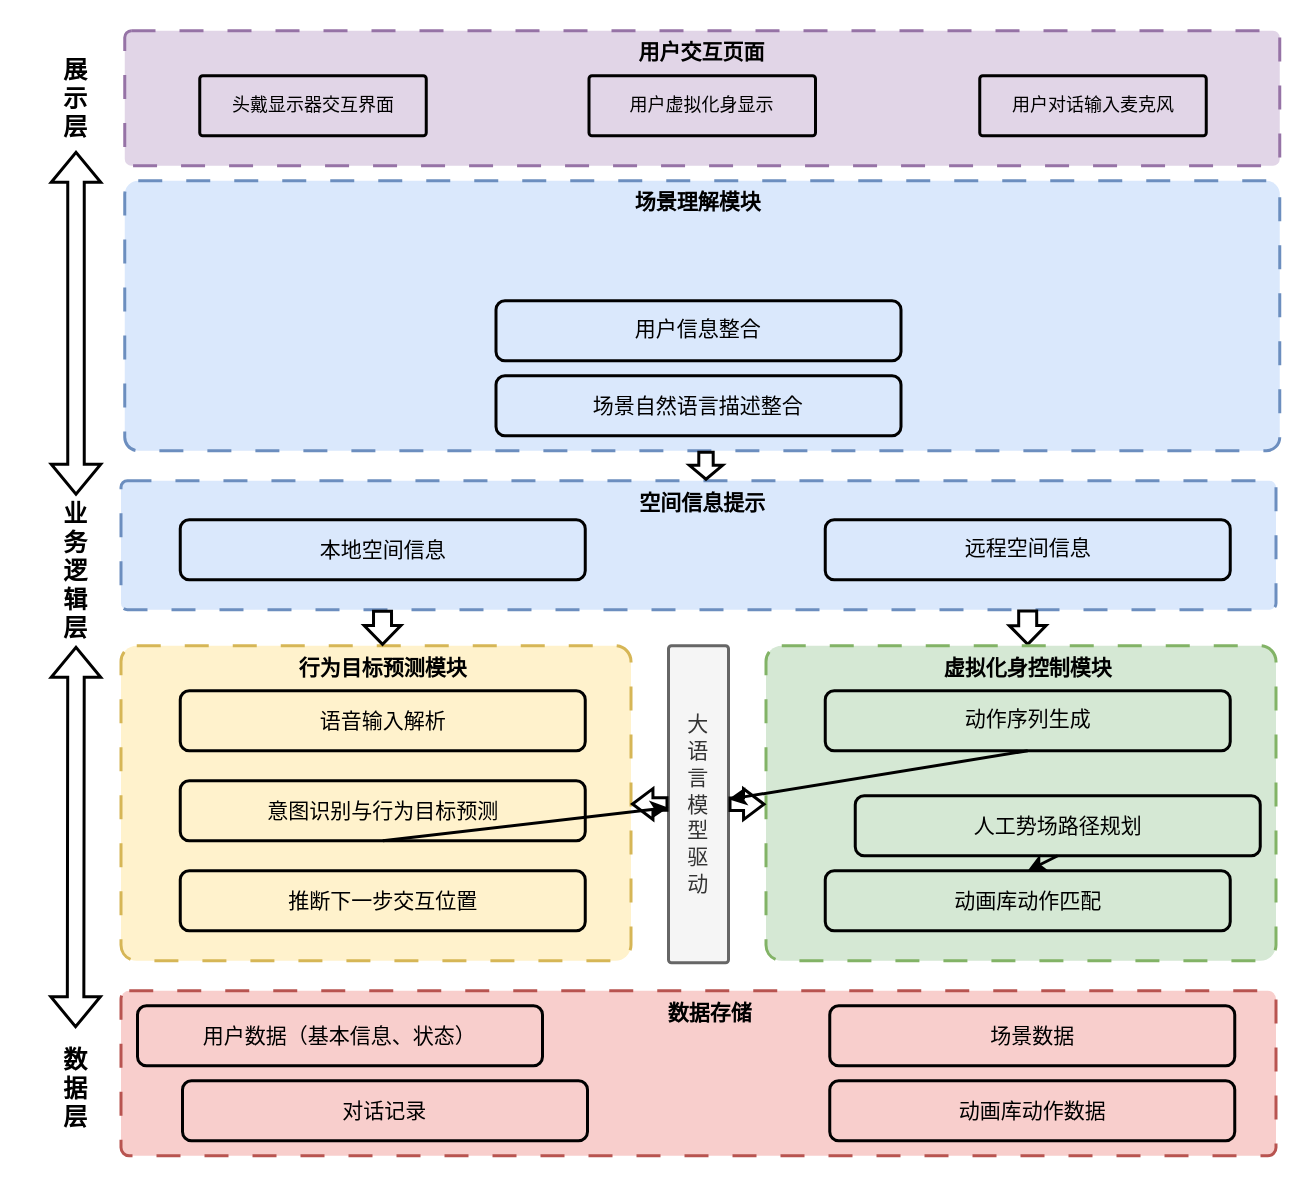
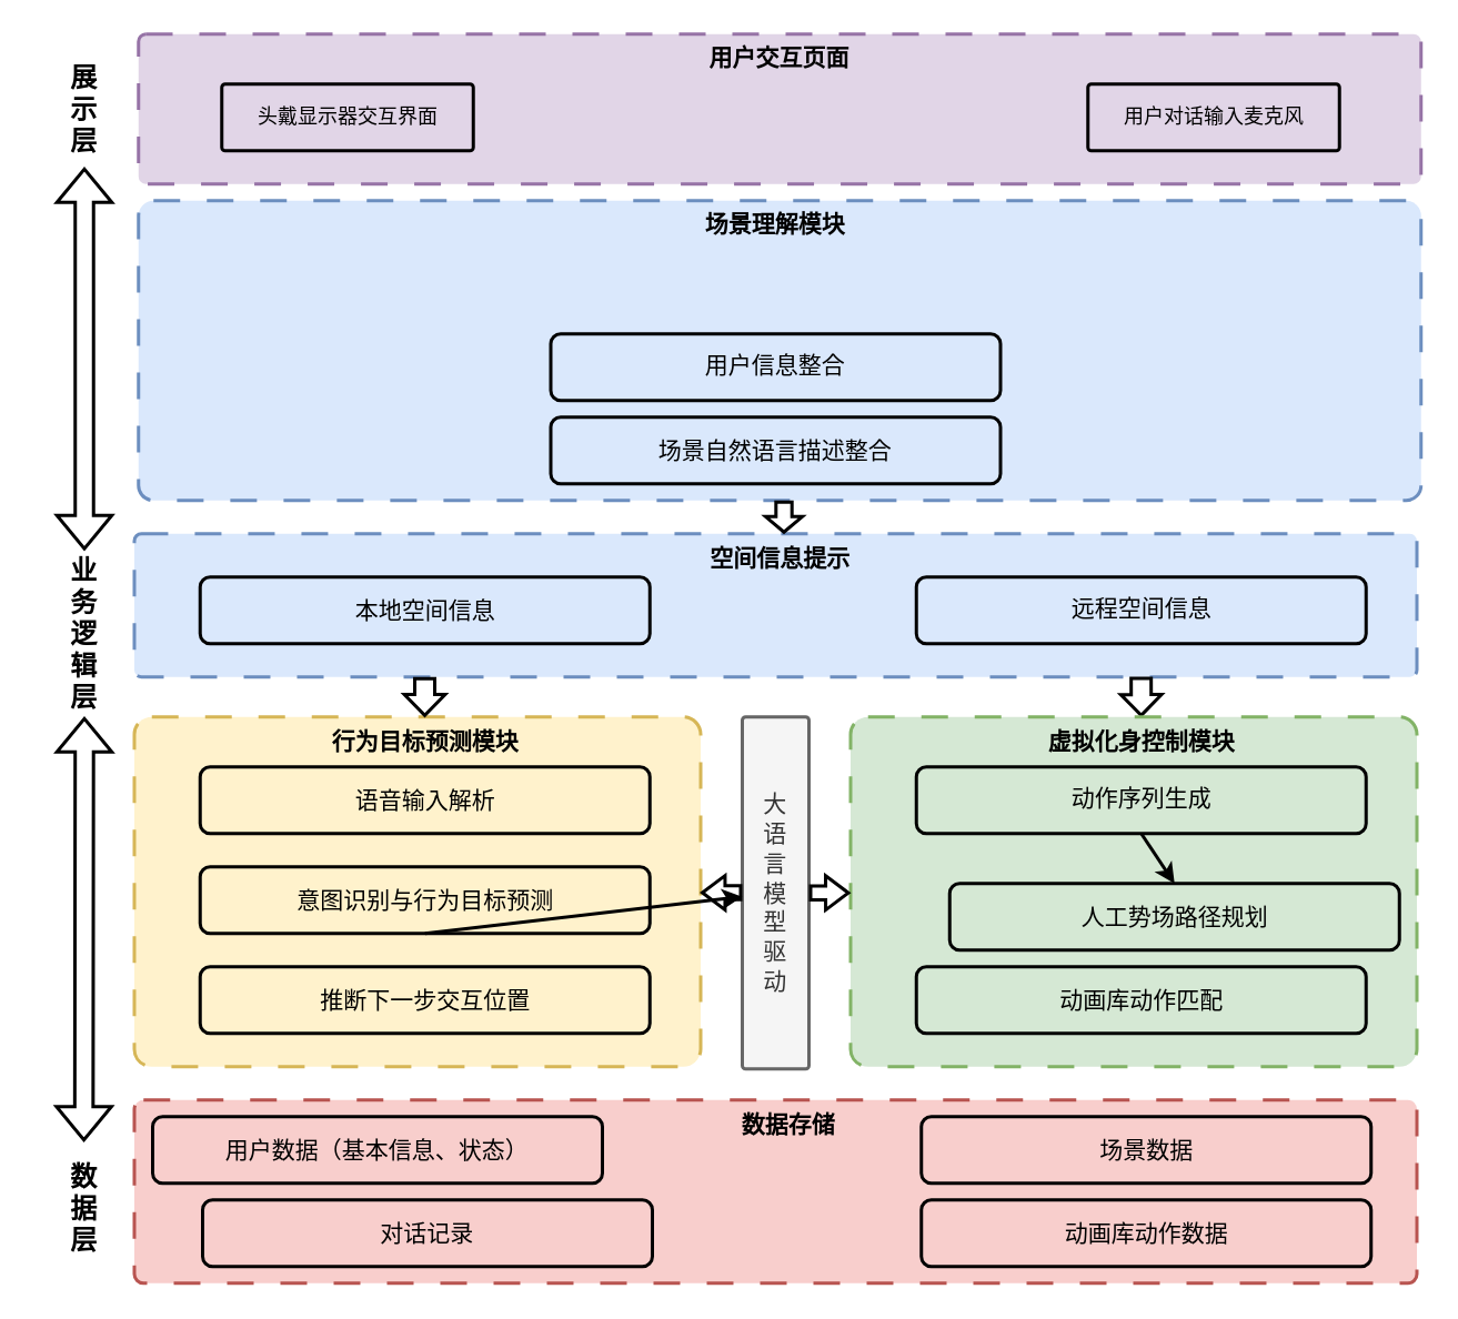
  <mxCell id="0" />
  <mxCell id="1" parent="0" />
  <mxCell id="2" value="" style="rounded=1;whiteSpace=wrap;html=1;arcSize=5;fillColor=#fff2cc;strokeColor=#d6b656;strokeWidth=2;dashed=1;dashPattern=8 8;" parent="1" vertex="1"><mxGeometry x="80" y="430" width="340" height="210" as="geometry" /></mxCell>
  <mxCell id="3" value="" style="rounded=1;whiteSpace=wrap;html=1;arcSize=5;fillColor=#dae8fc;strokeColor=#6c8ebf;strokeWidth=2;dashed=1;dashPattern=8 8;" parent="1" vertex="1"><mxGeometry x="80" y="320" width="770" height="86" as="geometry" /></mxCell>
  <mxCell id="4" value="&lt;span style=&quot;font-size: 14px;&quot;&gt;&lt;font face=&quot;黑体&quot;&gt;大&lt;/font&gt;&lt;/span&gt;&lt;div&gt;&lt;span style=&quot;font-size: 14px;&quot;&gt;&lt;font face=&quot;黑体&quot;&gt;语&lt;/font&gt;&lt;/span&gt;&lt;/div&gt;&lt;div&gt;&lt;span style=&quot;font-size: 14px;&quot;&gt;&lt;font face=&quot;黑体&quot;&gt;言&lt;/font&gt;&lt;/span&gt;&lt;/div&gt;&lt;div&gt;&lt;span style=&quot;font-size: 14px;&quot;&gt;&lt;font face=&quot;黑体&quot;&gt;模&lt;/font&gt;&lt;/span&gt;&lt;/div&gt;&lt;div&gt;&lt;span style=&quot;font-size: 14px;&quot;&gt;&lt;font face=&quot;黑体&quot;&gt;型&lt;/font&gt;&lt;/span&gt;&lt;/div&gt;&lt;div&gt;&lt;span style=&quot;font-size: 14px;&quot;&gt;&lt;font face=&quot;黑体&quot;&gt;驱&lt;/font&gt;&lt;/span&gt;&lt;/div&gt;&lt;div&gt;&lt;span style=&quot;font-size: 14px;&quot;&gt;&lt;font face=&quot;黑体&quot;&gt;动&lt;/font&gt;&lt;/span&gt;&lt;/div&gt;" style="rounded=1;arcSize=5;whiteSpace=wrap;html=1;horizontal=1;strokeWidth=2;fillColor=#f5f5f5;fontColor=#333333;strokeColor=#666666;" parent="1" vertex="1"><mxGeometry x="445" y="430" width="40" height="211.31" as="geometry" /></mxCell>
  <mxCell id="5" value="" style="rounded=1;arcSize=5;whiteSpace=wrap;html=1;fillColor=#e1d5e7;strokeWidth=2;dashed=1;dashPattern=8 8;strokeColor=#9673a6;" parent="1" vertex="1"><mxGeometry x="82.5" y="20" width="770" height="90" as="geometry" /></mxCell>
  <mxCell id="6" value="&lt;b&gt;&lt;font face=&quot;黑体&quot; style=&quot;font-size: 14px;&quot;&gt;用户交互页面&lt;/font&gt;&lt;/b&gt;" style="text;html=1;align=center;verticalAlign=middle;whiteSpace=wrap;rounded=0;strokeWidth=2;" parent="1" vertex="1"><mxGeometry x="410" y="20" width="115" height="30" as="geometry" /></mxCell>
  <mxCell id="7" value="&lt;font face=&quot;黑体&quot;&gt;头戴显示器交互界面&lt;/font&gt;" style="rounded=1;arcSize=5;whiteSpace=wrap;html=1;fillColor=none;strokeWidth=2;" parent="1" vertex="1"><mxGeometry x="132.5" y="50" width="151" height="40" as="geometry" /></mxCell>
- <mxCell id="8" value="&lt;font face=&quot;黑体&quot;&gt;用户虚拟化身显示&lt;/font&gt;" style="rounded=1;arcSize=5;whiteSpace=wrap;html=1;fillColor=none;strokeWidth=2;" parent="1" vertex="1"><mxGeometry x="392" y="50" width="151" height="40" as="geometry" /></mxCell>
  <mxCell id="9" value="&lt;font face=&quot;黑体&quot;&gt;用户对话输入麦克风&lt;/font&gt;" style="rounded=1;arcSize=5;whiteSpace=wrap;html=1;fillColor=none;strokeWidth=2;" parent="1" vertex="1"><mxGeometry x="652.5" y="50" width="151" height="40" as="geometry" /></mxCell>
  <mxCell id="10" value="" style="rounded=1;whiteSpace=wrap;html=1;arcSize=5;fillColor=#dae8fc;strokeColor=#6c8ebf;strokeWidth=2;dashed=1;dashPattern=8 8;" parent="1" vertex="1"><mxGeometry x="82.5" y="120" width="770" height="180" as="geometry" /></mxCell>
  <mxCell id="11" value="&lt;font face=&quot;黑体&quot; style=&quot;font-size: 14px;&quot;&gt;&lt;b&gt;场景理解模块&lt;/b&gt;&lt;/font&gt;" style="text;html=1;align=center;verticalAlign=middle;whiteSpace=wrap;rounded=0;strokeWidth=2;" parent="1" vertex="1"><mxGeometry x="405" y="120" width="120" height="30" as="geometry" /></mxCell>
  <mxCell id="12" value="&lt;font face=&quot;黑体&quot; style=&quot;font-size: 14px;&quot;&gt;用户信息整合&lt;/font&gt;" style="rounded=1;whiteSpace=wrap;html=1;fillColor=none;strokeWidth=2;" parent="1" vertex="1"><mxGeometry x="330" y="200" width="270" height="40" as="geometry" /></mxCell>
  <mxCell id="13" value="&lt;span style=&quot;font-size: 14px;&quot;&gt;&lt;font face=&quot;黑体&quot;&gt;场景自然语言描述整合&lt;/font&gt;&lt;/span&gt;" style="rounded=1;whiteSpace=wrap;html=1;fillColor=none;strokeWidth=2;" parent="1" vertex="1"><mxGeometry x="330" y="250" width="270" height="40" as="geometry" /></mxCell>
  <mxCell id="14" value="" style="shape=flexArrow;endArrow=classic;html=1;rounded=0;entryX=0.5;entryY=0;entryDx=0;entryDy=0;width=11;endSize=3.475;endWidth=10.5;exitX=0.785;exitY=0.998;exitDx=0;exitDy=0;exitPerimeter=0;strokeWidth=2;" parent="1" source="3" target="29" edge="1"><mxGeometry width="50" height="50" relative="1" as="geometry"><mxPoint x="684" y="406" as="sourcePoint" /><mxPoint x="684.25" y="466" as="targetPoint" /></mxGeometry></mxCell>
  <mxCell id="15" value="&lt;font style=&quot;font-size: 14px;&quot;&gt;本地空间信息&lt;/font&gt;" style="rounded=1;whiteSpace=wrap;html=1;fillColor=none;strokeWidth=2;" parent="1" vertex="1"><mxGeometry x="119.5" y="346" width="270" height="40" as="geometry" /></mxCell>
  <mxCell id="16" value="&lt;font face=&quot;黑体&quot; style=&quot;font-size: 14px;&quot;&gt;远程空间信息&lt;/font&gt;" style="rounded=1;whiteSpace=wrap;html=1;fillColor=none;strokeWidth=2;" parent="1" vertex="1"><mxGeometry x="549.5" y="346" width="270" height="40" as="geometry" /></mxCell>
  <mxCell id="17" value="&lt;span style=&quot;font-size: 14px;&quot;&gt;&lt;b&gt;&lt;font face=&quot;黑体&quot;&gt;空间信息提示&lt;/font&gt;&lt;/b&gt;&lt;/span&gt;" style="text;html=1;align=center;verticalAlign=middle;whiteSpace=wrap;rounded=0;strokeWidth=2;" parent="1" vertex="1"><mxGeometry x="407.5" y="320" width="120" height="30" as="geometry" /></mxCell>
  <mxCell id="18" value="&lt;font style=&quot;font-size: 14px;&quot;&gt;语音输入解析&lt;/font&gt;" style="rounded=1;whiteSpace=wrap;html=1;fillColor=none;strokeWidth=2;" parent="1" vertex="1"><mxGeometry x="119.5" y="460" width="270" height="40" as="geometry" /></mxCell>
  <mxCell id="19" value="&lt;span style=&quot;font-size: 14px;&quot;&gt;&lt;font face=&quot;黑体&quot;&gt;意图识别与行为目标预测&lt;/font&gt;&lt;/span&gt;" style="rounded=1;whiteSpace=wrap;html=1;fillColor=none;strokeWidth=2;" parent="1" vertex="1"><mxGeometry x="119.5" y="520" width="270" height="40" as="geometry" /></mxCell>
  <mxCell id="20" value="&lt;span style=&quot;font-size: 14px;&quot;&gt;&lt;font face=&quot;黑体&quot;&gt;推断下一步交互位置&lt;/font&gt;&lt;/span&gt;" style="rounded=1;whiteSpace=wrap;html=1;fillColor=none;strokeWidth=2;" parent="1" vertex="1"><mxGeometry x="119.5" y="580" width="270" height="40" as="geometry" /></mxCell>
  <mxCell id="21" value="" style="endArrow=classic;html=1;rounded=0;exitX=0.5;exitY=1;exitDx=0;exitDy=0;strokeWidth=2;" parent="1" source="19" target="4" edge="1"><mxGeometry width="50" height="50" relative="1" as="geometry"><mxPoint x="320" y="520" as="sourcePoint" /><mxPoint x="370" y="470" as="targetPoint" /></mxGeometry></mxCell>
  <mxCell id="22" value="&lt;span style=&quot;font-size: 14px;&quot;&gt;&lt;b&gt;&lt;font face=&quot;黑体&quot;&gt;行为目标预测模块&lt;/font&gt;&lt;/b&gt;&lt;/span&gt;" style="text;html=1;align=center;verticalAlign=middle;whiteSpace=wrap;rounded=0;strokeWidth=2;" parent="1" vertex="1"><mxGeometry x="194.5" y="430" width="120" height="30" as="geometry" /></mxCell>
  <mxCell id="23" value="" style="rounded=1;whiteSpace=wrap;html=1;arcSize=5;fillColor=#d5e8d4;strokeColor=#82b366;strokeWidth=2;dashed=1;dashPattern=8 8;" parent="1" vertex="1"><mxGeometry x="510" y="430" width="340" height="210" as="geometry" /></mxCell>
  <mxCell id="24" value="&lt;font face=&quot;黑体&quot; style=&quot;font-size: 14px;&quot;&gt;动作序列生成&lt;/font&gt;" style="rounded=1;whiteSpace=wrap;html=1;fillColor=none;strokeWidth=2;" parent="1" vertex="1"><mxGeometry x="549.5" y="460" width="270" height="40" as="geometry" /></mxCell>
  <mxCell id="25" value="&lt;span style=&quot;font-size: 14px;&quot;&gt;&lt;font face=&quot;黑体&quot;&gt;人工势场路径规划&lt;/font&gt;&lt;/span&gt;" style="rounded=1;whiteSpace=wrap;html=1;fillColor=none;strokeWidth=2;" parent="1" vertex="1"><mxGeometry x="569.5" y="530" width="270" height="40" as="geometry" /></mxCell>
  <mxCell id="26" value="&lt;span style=&quot;font-size: 14px;&quot;&gt;&lt;font face=&quot;黑体&quot;&gt;动画库动作匹配&lt;/font&gt;&lt;/span&gt;" style="rounded=1;whiteSpace=wrap;html=1;fillColor=none;strokeWidth=2;" parent="1" vertex="1"><mxGeometry x="549.5" y="580" width="270" height="40" as="geometry" /></mxCell>
- <mxCell id="27" value="" style="endArrow=classic;html=1;rounded=0;exitX=0.5;exitY=1;exitDx=0;exitDy=0;strokeWidth=2;" parent="1" source="24" target="4" edge="1"><mxGeometry width="50" height="50" relative="1" as="geometry"><mxPoint x="650" y="570" as="sourcePoint" /><mxPoint x="700" y="520" as="targetPoint" /></mxGeometry></mxCell>
- <mxCell id="28" value="" style="endArrow=classic;html=1;rounded=0;exitX=0.5;exitY=1;exitDx=0;exitDy=0;entryX=0.5;entryY=0;entryDx=0;entryDy=0;strokeWidth=2;" parent="1" source="25" target="26" edge="1"><mxGeometry width="50" height="50" relative="1" as="geometry"><mxPoint x="750" y="520" as="sourcePoint" /><mxPoint x="800" y="470" as="targetPoint" /></mxGeometry></mxCell>
+ <mxCell id="27" value="" style="endArrow=classic;html=1;rounded=0;exitX=0.5;exitY=1;exitDx=0;exitDy=0;entryX=0.5;entryY=0;entryDx=0;entryDy=0;strokeWidth=2;" parent="1" source="24" target="25" edge="1"><mxGeometry width="50" height="50" relative="1" as="geometry"><mxPoint x="650" y="570" as="sourcePoint" /><mxPoint x="700" y="520" as="targetPoint" /></mxGeometry></mxCell>
  <mxCell id="29" value="&lt;span style=&quot;font-size: 14px;&quot;&gt;&lt;b&gt;&lt;font face=&quot;黑体&quot;&gt;虚拟化身控制模块&lt;/font&gt;&lt;/b&gt;&lt;/span&gt;" style="text;html=1;align=center;verticalAlign=middle;whiteSpace=wrap;rounded=0;strokeWidth=2;" parent="1" vertex="1"><mxGeometry x="624.5" y="430" width="120" height="30" as="geometry" /></mxCell>
  <mxCell id="30" value="" style="shape=flexArrow;endArrow=classic;html=1;rounded=0;exitX=1;exitY=0.5;exitDx=0;exitDy=0;width=7.297;endSize=3.878;endWidth=10.19;entryX=-0.001;entryY=0.503;entryDx=0;entryDy=0;entryPerimeter=0;strokeWidth=2;" parent="1" source="4" target="23" edge="1"><mxGeometry width="50" height="50" relative="1" as="geometry"><mxPoint x="500.62" y="538.677" as="sourcePoint" /><mxPoint x="510" y="535" as="targetPoint" /></mxGeometry></mxCell>
  <mxCell id="31" value="" style="shape=flexArrow;endArrow=classic;html=1;rounded=0;exitX=1;exitY=0.5;exitDx=0;exitDy=0;entryX=0;entryY=0.504;entryDx=0;entryDy=0;entryPerimeter=0;width=7.297;endSize=3.878;endWidth=10.19;strokeWidth=2;" parent="1" edge="1"><mxGeometry width="50" height="50" relative="1" as="geometry"><mxPoint x="445" y="535.52" as="sourcePoint" /><mxPoint x="420" y="535.52" as="targetPoint" /></mxGeometry></mxCell>
  <mxCell id="32" value="" style="shape=flexArrow;endArrow=classic;html=1;rounded=0;entryX=0.5;entryY=0;entryDx=0;entryDy=0;width=11;endSize=3.475;endWidth=10.5;strokeWidth=2;" parent="1" edge="1"><mxGeometry width="50" height="50" relative="1" as="geometry"><mxPoint x="254.35" y="406" as="sourcePoint" /><mxPoint x="254.35" y="430" as="targetPoint" /></mxGeometry></mxCell>
  <mxCell id="33" value="" style="shape=flexArrow;endArrow=classic;html=1;rounded=0;width=8.6;endSize=2.422;endWidth=10.5;strokeWidth=2;" parent="1" edge="1"><mxGeometry width="50" height="50" relative="1" as="geometry"><mxPoint x="470" y="300" as="sourcePoint" /><mxPoint x="470" y="320" as="targetPoint" /></mxGeometry></mxCell>
  <mxCell id="34" value="" style="rounded=1;arcSize=5;whiteSpace=wrap;html=1;fillColor=#f8cecc;strokeWidth=2;dashed=1;dashPattern=8 8;strokeColor=#b85450;" parent="1" vertex="1"><mxGeometry x="80" y="660" width="770" height="110" as="geometry" /></mxCell>
  <mxCell id="35" value="&lt;span style=&quot;font-size: 14px;&quot;&gt;&lt;font face=&quot;黑体&quot;&gt;用户数据（基本信息、状态）&lt;/font&gt;&lt;/span&gt;" style="rounded=1;whiteSpace=wrap;html=1;strokeWidth=2;fillColor=none;" parent="1" vertex="1"><mxGeometry x="91" y="670" width="270" height="40" as="geometry" /></mxCell>
  <mxCell id="36" value="&lt;span style=&quot;font-size: 14px;&quot;&gt;&lt;font face=&quot;黑体&quot;&gt;对话记录&lt;/font&gt;&lt;/span&gt;" style="rounded=1;whiteSpace=wrap;html=1;strokeWidth=2;fillColor=none;" parent="1" vertex="1"><mxGeometry x="121" y="720" width="270" height="40" as="geometry" /></mxCell>
  <mxCell id="37" value="&lt;span style=&quot;font-size: 14px;&quot;&gt;&lt;font face=&quot;黑体&quot;&gt;场景数据&lt;/font&gt;&lt;/span&gt;" style="rounded=1;whiteSpace=wrap;html=1;strokeWidth=2;fillColor=none;" parent="1" vertex="1"><mxGeometry x="552.5" y="670" width="270" height="40" as="geometry" /></mxCell>
  <mxCell id="38" value="&lt;span style=&quot;font-size: 14px;&quot;&gt;&lt;font face=&quot;黑体&quot;&gt;动画库动作数据&lt;/font&gt;&lt;/span&gt;" style="rounded=1;whiteSpace=wrap;html=1;strokeWidth=2;fillColor=none;" parent="1" vertex="1"><mxGeometry x="552.5" y="720" width="270" height="40" as="geometry" /></mxCell>
  <mxCell id="39" value="&lt;span style=&quot;font-size: 14px;&quot;&gt;&lt;b&gt;&lt;font face=&quot;黑体&quot;&gt;数据存储&lt;/font&gt;&lt;/b&gt;&lt;/span&gt;" style="text;html=1;align=center;verticalAlign=middle;whiteSpace=wrap;rounded=0;strokeWidth=2;" parent="1" vertex="1"><mxGeometry x="413" y="660" width="120" height="30" as="geometry" /></mxCell>
  <mxCell id="40" value="&lt;font style=&quot;font-size: 16px;&quot;&gt;&lt;b style=&quot;&quot;&gt;展&lt;/b&gt;&lt;/font&gt;&lt;div&gt;&lt;font style=&quot;font-size: 16px;&quot;&gt;&lt;b&gt;示&lt;/b&gt;&lt;/font&gt;&lt;/div&gt;&lt;div&gt;&lt;font style=&quot;font-size: 16px;&quot;&gt;&lt;b style=&quot;&quot;&gt;层&lt;/b&gt;&lt;/font&gt;&lt;/div&gt;" style="text;html=1;align=center;verticalAlign=middle;whiteSpace=wrap;rounded=0;strokeWidth=2;" parent="1" vertex="1"><mxGeometry x="20" y="30" width="60" height="70" as="geometry" /></mxCell>
  <mxCell id="41" value="&lt;b style=&quot;&quot;&gt;&lt;font face=&quot;黑体&quot; style=&quot;font-size: 16px;&quot;&gt;数&lt;/font&gt;&lt;/b&gt;&lt;div&gt;&lt;b&gt;&lt;font face=&quot;黑体&quot; style=&quot;font-size: 16px;&quot;&gt;据&lt;/font&gt;&lt;/b&gt;&lt;/div&gt;&lt;div&gt;&lt;b style=&quot;&quot;&gt;&lt;font face=&quot;黑体&quot; style=&quot;font-size: 16px;&quot;&gt;层&lt;/font&gt;&lt;/b&gt;&lt;/div&gt;" style="text;html=1;align=center;verticalAlign=middle;whiteSpace=wrap;rounded=0;strokeWidth=2;" parent="1" vertex="1"><mxGeometry x="20" y="690" width="60" height="70" as="geometry" /></mxCell>
  <mxCell id="42" value="&lt;b style=&quot;&quot;&gt;&lt;font face=&quot;黑体&quot; style=&quot;font-size: 16px;&quot;&gt;业&lt;/font&gt;&lt;/b&gt;&lt;div&gt;&lt;b&gt;&lt;font face=&quot;黑体&quot; style=&quot;font-size: 16px;&quot;&gt;务&lt;/font&gt;&lt;/b&gt;&lt;/div&gt;&lt;div&gt;&lt;b&gt;&lt;font face=&quot;黑体&quot; style=&quot;font-size: 16px;&quot;&gt;逻&lt;/font&gt;&lt;/b&gt;&lt;/div&gt;&lt;div&gt;&lt;b&gt;&lt;font face=&quot;黑体&quot; style=&quot;font-size: 16px;&quot;&gt;辑&lt;/font&gt;&lt;/b&gt;&lt;/div&gt;&lt;div&gt;&lt;b style=&quot;&quot;&gt;&lt;font face=&quot;黑体&quot; style=&quot;font-size: 16px;&quot;&gt;层&lt;/font&gt;&lt;/b&gt;&lt;/div&gt;" style="text;html=1;align=center;verticalAlign=middle;whiteSpace=wrap;rounded=0;strokeWidth=2;" parent="1" vertex="1"><mxGeometry x="20" y="345" width="60" height="70" as="geometry" /></mxCell>
  <mxCell id="43" value="" style="shape=flexArrow;endArrow=classic;startArrow=classic;html=1;rounded=0;strokeWidth=2;" parent="1" edge="1"><mxGeometry width="100" height="100" relative="1" as="geometry"><mxPoint x="50" y="330" as="sourcePoint" /><mxPoint x="50" y="100" as="targetPoint" /></mxGeometry></mxCell>
  <mxCell id="44" value="" style="shape=flexArrow;endArrow=classic;startArrow=classic;html=1;rounded=0;strokeWidth=2;" parent="1" edge="1"><mxGeometry width="100" height="100" relative="1" as="geometry"><mxPoint x="49.71" y="685" as="sourcePoint" /><mxPoint x="50" y="430" as="targetPoint" /></mxGeometry></mxCell>
